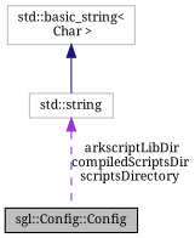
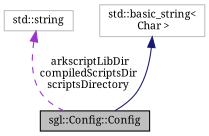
  digraph {
    fontname="Noto Serif"
    node [color=grey75 fillcolor=white fontname="Noto Serif" fontsize=10 shape=record style=filled]
    edge [dir=back fontname="Noto Serif" fontsize=10 labelfontname=Helvetica labelfontsize=10]
    n1 [color=black fillcolor=grey75 fontcolor=black height=0.2 label="sgl::Config::Config" width=0.4]
    n2 [height=0.2 label="std::string" width=0.4]
    n3 [height=0.2 label="std::basic_string\<\l Char \>" width=0.4]
    n2 -> n1 [color=darkorchid3 label=" arkscriptLibDir\ncompiledScriptsDir\nscriptsDirectory" style=dashed]
-   n3 -> n2 [color=midnightblue style=solid]
+   n3 -> n1 [color=midnightblue style=solid]
  }
